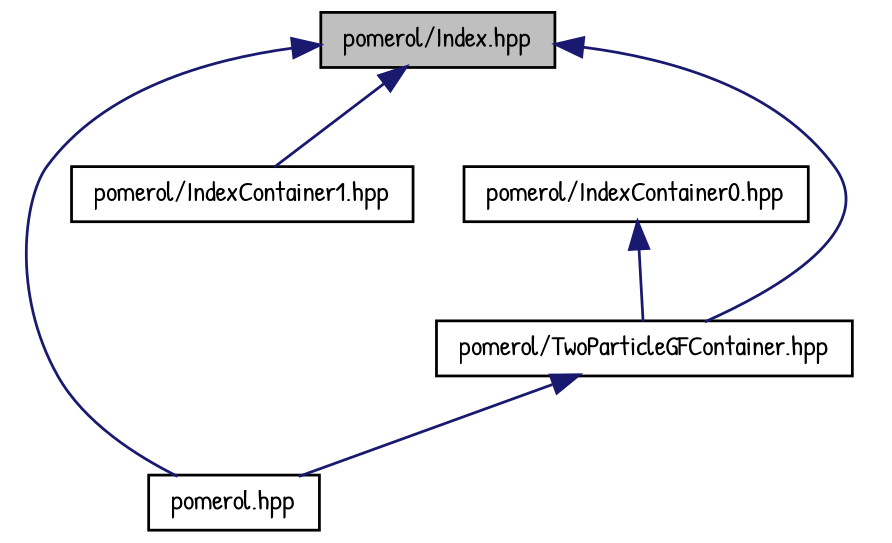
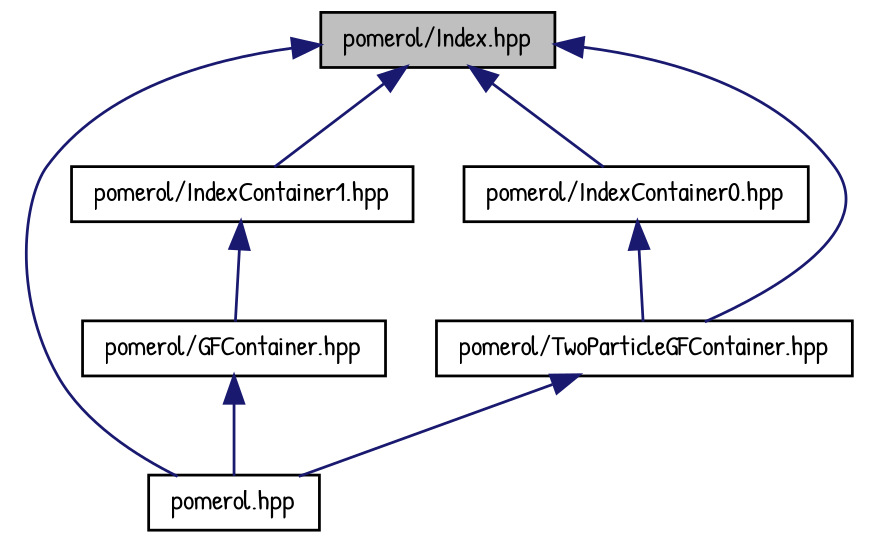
  digraph {
    fontname="Patrick Hand"
    node [color=black fillcolor=white fontname="Patrick Hand" fontsize=10 shape=record style=filled]
    edge [color=midnightblue dir=back fontname="Patrick Hand" fontsize=10 labelfontname=Helvetica labelfontsize=10 style=solid]
    n1 [fillcolor=grey75 fontcolor=black height=0.2 label="pomerol/Index.hpp" width=0.4]
    n2 [height=0.2 label="pomerol.hpp" width=0.4]
    n3 [height=0.2 label="pomerol/IndexContainer1.hpp" width=0.4]
    n4 [height=0.2 label="pomerol/IndexContainer0.hpp" width=0.4]
    n5 [height=0.2 label="pomerol/TwoParticleGFContainer.hpp" width=0.4]
+   n6 [height=0.2 label="pomerol/GFContainer.hpp" width=0.4]
    n1 -> n2
    n1 -> n3
+   n1 -> n4
    n1 -> n5
+   n3 -> n6
    n4 -> n5
    n5 -> n2
+   n6 -> n2
  }
